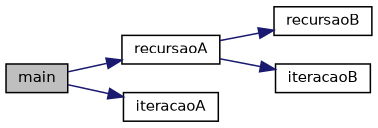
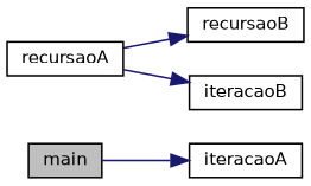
  digraph {
    rankdir=LR
    node [color=black fillcolor=white fontname=Helvetica fontsize=10 shape=record style=filled]
    edge [color=midnightblue fontname=Helvetica fontsize=10 labelfontname=Helvetica labelfontsize=10 style=solid]
    n1 [fillcolor=grey75 fontcolor=black height=0.2 label=main width=0.4]
    n2 [height=0.2 label=recursaoA width=0.4]
    n3 [height=0.2 label=iteracaoA width=0.4]
    n4 [height=0.2 label=recursaoB width=0.4]
    n5 [height=0.2 label=iteracaoB width=0.4]
-   n1 -> n2
    n1 -> n3
    n2 -> n4
    n2 -> n5
  }
